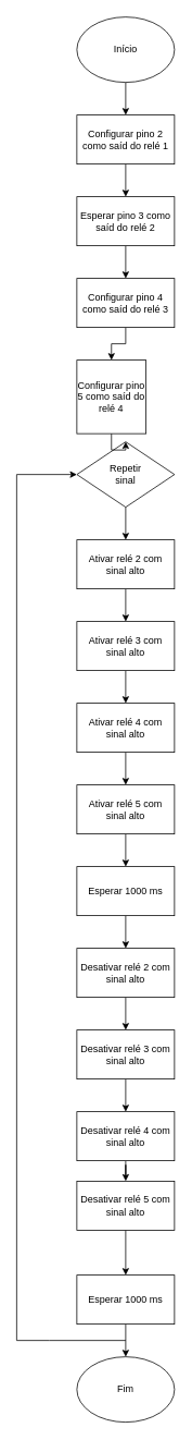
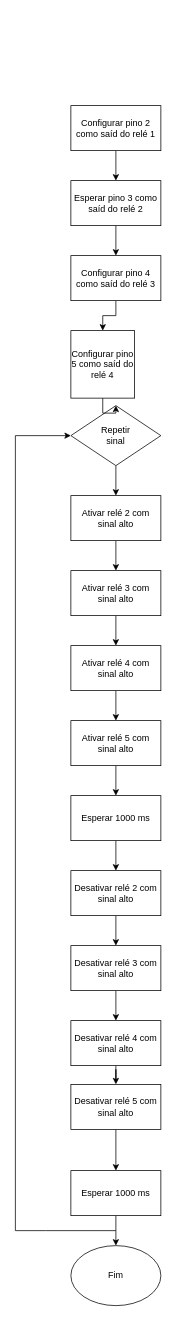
  <mxCell id="0" />
  <mxCell id="1" parent="0" />
- <mxCell id="2" style="edgeStyle=orthogonalEdgeStyle;rounded=0;orthogonalLoop=1;jettySize=auto;html=1;entryX=0.5;entryY=0;entryDx=0;entryDy=0;" parent="1" source="3" target="5" edge="1"><mxGeometry relative="1" as="geometry" /></mxCell>
- <mxCell id="3" value="Início" style="ellipse;whiteSpace=wrap;html=1;" parent="1" vertex="1"><mxGeometry x="94" y="20" width="120" height="80" as="geometry" /></mxCell>
  <mxCell id="4" style="edgeStyle=orthogonalEdgeStyle;rounded=0;orthogonalLoop=1;jettySize=auto;html=1;entryX=0.5;entryY=0;entryDx=0;entryDy=0;" parent="1" source="5" target="7" edge="1"><mxGeometry relative="1" as="geometry" /></mxCell>
  <mxCell id="5" value="&lt;div&gt;Configurar pino 2 como saíd do relé 1&lt;/div&gt;" style="rounded=0;whiteSpace=wrap;html=1;" parent="1" vertex="1"><mxGeometry x="94" y="140" width="120" height="60" as="geometry" /></mxCell>
  <mxCell id="6" style="edgeStyle=orthogonalEdgeStyle;rounded=0;orthogonalLoop=1;jettySize=auto;html=1;entryX=0.5;entryY=0;entryDx=0;entryDy=0;" parent="1" source="7" target="9" edge="1"><mxGeometry relative="1" as="geometry" /></mxCell>
  <mxCell id="7" value="Esperar pino 3 como saíd do relé 2" style="rounded=0;whiteSpace=wrap;html=1;" parent="1" vertex="1"><mxGeometry x="94" y="240" width="120" height="60" as="geometry" /></mxCell>
  <mxCell id="8" style="edgeStyle=orthogonalEdgeStyle;rounded=0;orthogonalLoop=1;jettySize=auto;html=1;entryX=0.5;entryY=0;entryDx=0;entryDy=0;" edge="1" parent="1" source="9" target="25"><mxGeometry relative="1" as="geometry" /></mxCell>
  <mxCell id="9" value="Configurar pino 4 como saíd do relé 3" style="rounded=0;whiteSpace=wrap;html=1;" parent="1" vertex="1"><mxGeometry x="94" y="340" width="120" height="60" as="geometry" /></mxCell>
  <mxCell id="10" style="edgeStyle=orthogonalEdgeStyle;rounded=0;orthogonalLoop=1;jettySize=auto;html=1;entryX=0.5;entryY=0;entryDx=0;entryDy=0;" parent="1" source="11" target="13" edge="1"><mxGeometry relative="1" as="geometry" /></mxCell>
  <mxCell id="11" value="Repetir&lt;div&gt;sinal&lt;/div&gt;" style="rhombus;whiteSpace=wrap;html=1;" parent="1" vertex="1"><mxGeometry x="94" y="540" width="120" height="80" as="geometry" /></mxCell>
  <mxCell id="12" style="edgeStyle=orthogonalEdgeStyle;rounded=0;orthogonalLoop=1;jettySize=auto;html=1;entryX=0.5;entryY=0;entryDx=0;entryDy=0;" parent="1" source="13" target="15" edge="1"><mxGeometry relative="1" as="geometry" /></mxCell>
  <mxCell id="13" value="&lt;div&gt;Ativar relé 2 com sinal alto&lt;/div&gt;" style="rounded=0;whiteSpace=wrap;html=1;" parent="1" vertex="1"><mxGeometry x="94" y="660" width="120" height="60" as="geometry" /></mxCell>
  <mxCell id="14" style="edgeStyle=orthogonalEdgeStyle;rounded=0;orthogonalLoop=1;jettySize=auto;html=1;entryX=0.5;entryY=0;entryDx=0;entryDy=0;" parent="1" source="15" target="17" edge="1"><mxGeometry relative="1" as="geometry" /></mxCell>
  <mxCell id="15" value="Ativar relé 3 com sinal alto" style="rounded=0;whiteSpace=wrap;html=1;" parent="1" vertex="1"><mxGeometry x="94" y="760" width="120" height="60" as="geometry" /></mxCell>
  <mxCell id="16" style="edgeStyle=orthogonalEdgeStyle;rounded=0;orthogonalLoop=1;jettySize=auto;html=1;entryX=0.5;entryY=0;entryDx=0;entryDy=0;" parent="1" source="17" target="19" edge="1"><mxGeometry relative="1" as="geometry" /></mxCell>
  <mxCell id="17" value="Ativar relé 4 com sinal alto" style="rounded=0;whiteSpace=wrap;html=1;" parent="1" vertex="1"><mxGeometry x="94" y="860" width="120" height="60" as="geometry" /></mxCell>
  <mxCell id="18" style="edgeStyle=orthogonalEdgeStyle;rounded=0;orthogonalLoop=1;jettySize=auto;html=1;entryX=0.5;entryY=0;entryDx=0;entryDy=0;" parent="1" source="19" target="21" edge="1"><mxGeometry relative="1" as="geometry" /></mxCell>
  <mxCell id="19" value="Ativar relé 5 com sinal alto" style="rounded=0;whiteSpace=wrap;html=1;" parent="1" vertex="1"><mxGeometry x="94" y="960" width="120" height="60" as="geometry" /></mxCell>
  <mxCell id="20" style="edgeStyle=orthogonalEdgeStyle;rounded=0;orthogonalLoop=1;jettySize=auto;html=1;entryX=0.5;entryY=0;entryDx=0;entryDy=0;" edge="1" parent="1" source="21" target="27"><mxGeometry relative="1" as="geometry" /></mxCell>
  <mxCell id="21" value="Esperar 1000 ms" style="rounded=0;whiteSpace=wrap;html=1;" parent="1" vertex="1"><mxGeometry x="94" y="1060" width="120" height="60" as="geometry" /></mxCell>
  <mxCell id="22" style="edgeStyle=orthogonalEdgeStyle;rounded=0;orthogonalLoop=1;jettySize=auto;html=1;entryX=0;entryY=0.5;entryDx=0;entryDy=0;" parent="1" target="11" edge="1"><mxGeometry relative="1" as="geometry"><mxPoint x="154" y="1640" as="sourcePoint" /><Array as="points"><mxPoint x="60" y="1640" /><mxPoint x="20" y="1640" /><mxPoint x="20" y="580" /></Array></mxGeometry></mxCell>
  <mxCell id="23" value="Fim" style="ellipse;whiteSpace=wrap;html=1;" parent="1" vertex="1"><mxGeometry x="94" y="1660" width="120" height="80" as="geometry" /></mxCell>
  <mxCell id="24" style="edgeStyle=orthogonalEdgeStyle;rounded=0;orthogonalLoop=1;jettySize=auto;html=1;entryX=0.5;entryY=0;entryDx=0;entryDy=0;" edge="1" parent="1" source="25" target="11"><mxGeometry relative="1" as="geometry" /></mxCell>
  <mxCell id="25" value="Configurar pino 5 como saíd do relé 4" style="rounded=0;whiteSpace=wrap;html=1;" vertex="1" parent="1"><mxGeometry x="94" y="440" width="85" height="90" as="geometry" /></mxCell>
  <mxCell id="26" style="edgeStyle=orthogonalEdgeStyle;rounded=0;orthogonalLoop=1;jettySize=auto;html=1;entryX=0.5;entryY=0;entryDx=0;entryDy=0;" edge="1" parent="1" source="27" target="29"><mxGeometry relative="1" as="geometry" /></mxCell>
  <mxCell id="27" value="&lt;div&gt;Desativar relé 2 com sinal alto&lt;/div&gt;" style="rounded=0;whiteSpace=wrap;html=1;" vertex="1" parent="1"><mxGeometry x="94" y="1160" width="120" height="60" as="geometry" /></mxCell>
  <mxCell id="28" style="edgeStyle=orthogonalEdgeStyle;rounded=0;orthogonalLoop=1;jettySize=auto;html=1;entryX=0.5;entryY=0;entryDx=0;entryDy=0;" edge="1" parent="1" source="29" target="31"><mxGeometry relative="1" as="geometry" /></mxCell>
  <mxCell id="29" value="Desativar relé 3 com sinal alto" style="rounded=0;whiteSpace=wrap;html=1;" vertex="1" parent="1"><mxGeometry x="94" y="1260" width="120" height="60" as="geometry" /></mxCell>
  <mxCell id="30" style="edgeStyle=orthogonalEdgeStyle;rounded=0;orthogonalLoop=1;jettySize=auto;html=1;entryX=0.5;entryY=0;entryDx=0;entryDy=0;" edge="1" parent="1" source="31" target="33"><mxGeometry relative="1" as="geometry" /></mxCell>
  <mxCell id="31" value="Desativar relé 4 com sinal alto" style="rounded=0;whiteSpace=wrap;html=1;" vertex="1" parent="1"><mxGeometry x="94" y="1360" width="120" height="60" as="geometry" /></mxCell>
  <mxCell id="32" style="edgeStyle=orthogonalEdgeStyle;rounded=0;orthogonalLoop=1;jettySize=auto;html=1;entryX=0.5;entryY=0;entryDx=0;entryDy=0;" edge="1" parent="1" source="33" target="35"><mxGeometry relative="1" as="geometry" /></mxCell>
  <mxCell id="33" value="Desativar relé 5 com sinal alto" style="rounded=0;whiteSpace=wrap;html=1;" vertex="1" parent="1"><mxGeometry x="94" y="1445" width="120" height="60" as="geometry" /></mxCell>
  <mxCell id="34" style="edgeStyle=orthogonalEdgeStyle;rounded=0;orthogonalLoop=1;jettySize=auto;html=1;entryX=0.5;entryY=0;entryDx=0;entryDy=0;" edge="1" parent="1" source="35" target="23"><mxGeometry relative="1" as="geometry" /></mxCell>
  <mxCell id="35" value="Esperar 1000 ms" style="rounded=0;whiteSpace=wrap;html=1;" vertex="1" parent="1"><mxGeometry x="94" y="1560" width="120" height="60" as="geometry" /></mxCell>
